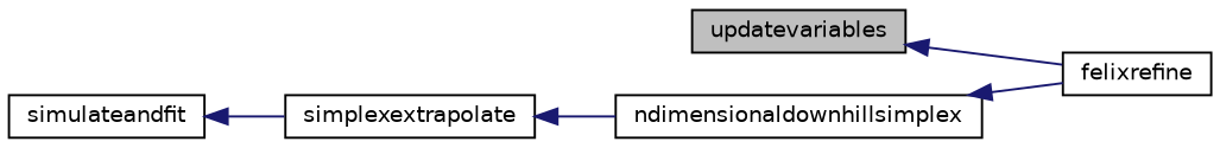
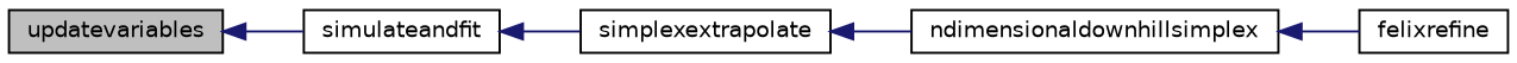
  digraph {
    rankdir=LR
    node [color=black fillcolor=white fontname=Helvetica fontsize=10 shape=record style=filled]
    edge [color=midnightblue dir=back fontname=Helvetica fontsize=10 labelfontname=Helvetica labelfontsize=10 style=solid]
    n1 [fillcolor=grey75 fontcolor=black height=0.2 label=updatevariables width=0.4]
    n2 [height=0.2 label=simulateandfit width=0.4]
    n3 [height=0.2 label=simplexextrapolate width=0.4]
    n4 [height=0.2 label=felixrefine width=0.4]
    n5 [height=0.2 label=ndimensionaldownhillsimplex width=0.4]
-   n1 -> n4
+   n1 -> n2
    n2 -> n3
    n3 -> n5
    n5 -> n4
  }
